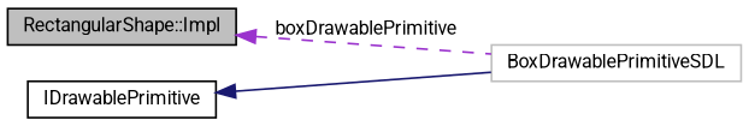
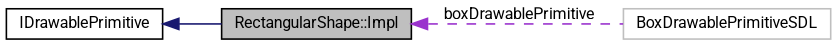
  digraph {
    fontname=Roboto
    rankdir=LR
    node [color=black fillcolor=white fontname=Roboto fontsize=10 shape=record style=filled]
    edge [dir=back fontname=Roboto fontsize=10 labelfontname=Helvetica labelfontsize=10]
    n1 [fillcolor=grey75 fontcolor=black height=0.2 label="RectangularShape::Impl" width=0.4]
    n2 [color=grey75 height=0.2 label=BoxDrawablePrimitiveSDL width=0.4]
    n3 [height=0.2 label=IDrawablePrimitive width=0.4]
    n1 -> n2 [color=darkorchid3 label=" boxDrawablePrimitive" style=dashed]
-   n3 -> n2 [color=midnightblue style=solid]
+   n3 -> n1 [color=midnightblue style=solid]
  }
